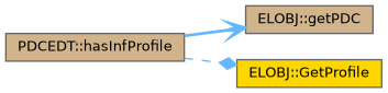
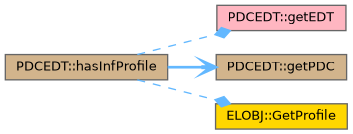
  digraph {
    rankdir=LR
    node [color=grey40 fillcolor=tan fontname=Helvetica fontsize=10 shape=box style=filled]
    edge [arrowhead=diamond color=steelblue1 fontname=Helvetica fontsize=10 labelfontname=Helvetica labelfontsize=10 style=dashed]
    n1 [color=gray40 fontcolor=black height=0.2 label="PDCEDT::hasInfProfile" width=0.4]
-   n3 [height=0.2 label="ELOBJ::getPDC" width=0.4]
+   n2 [fillcolor=lightpink height=0.2 label="PDCEDT::getEDT" width=0.4]
+   n3 [height=0.2 label="PDCEDT::getPDC" width=0.4]
    n4 [fillcolor=gold height=0.2 label="ELOBJ::GetProfile" width=0.4]
+   n1 -> n2
    n1 -> n3 [arrowhead=vee style=bold]
    n1 -> n4
  }
